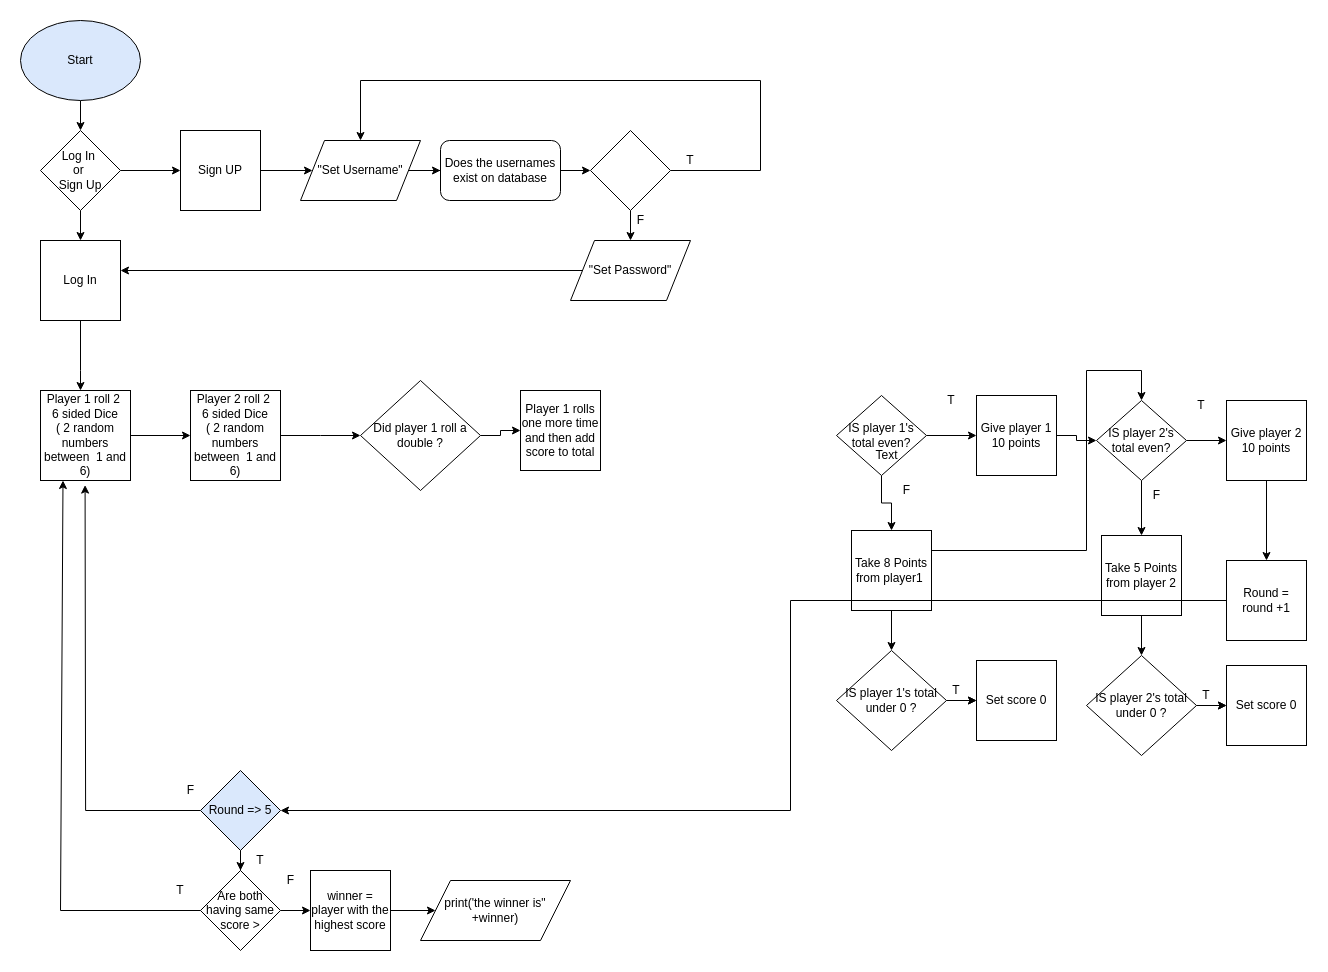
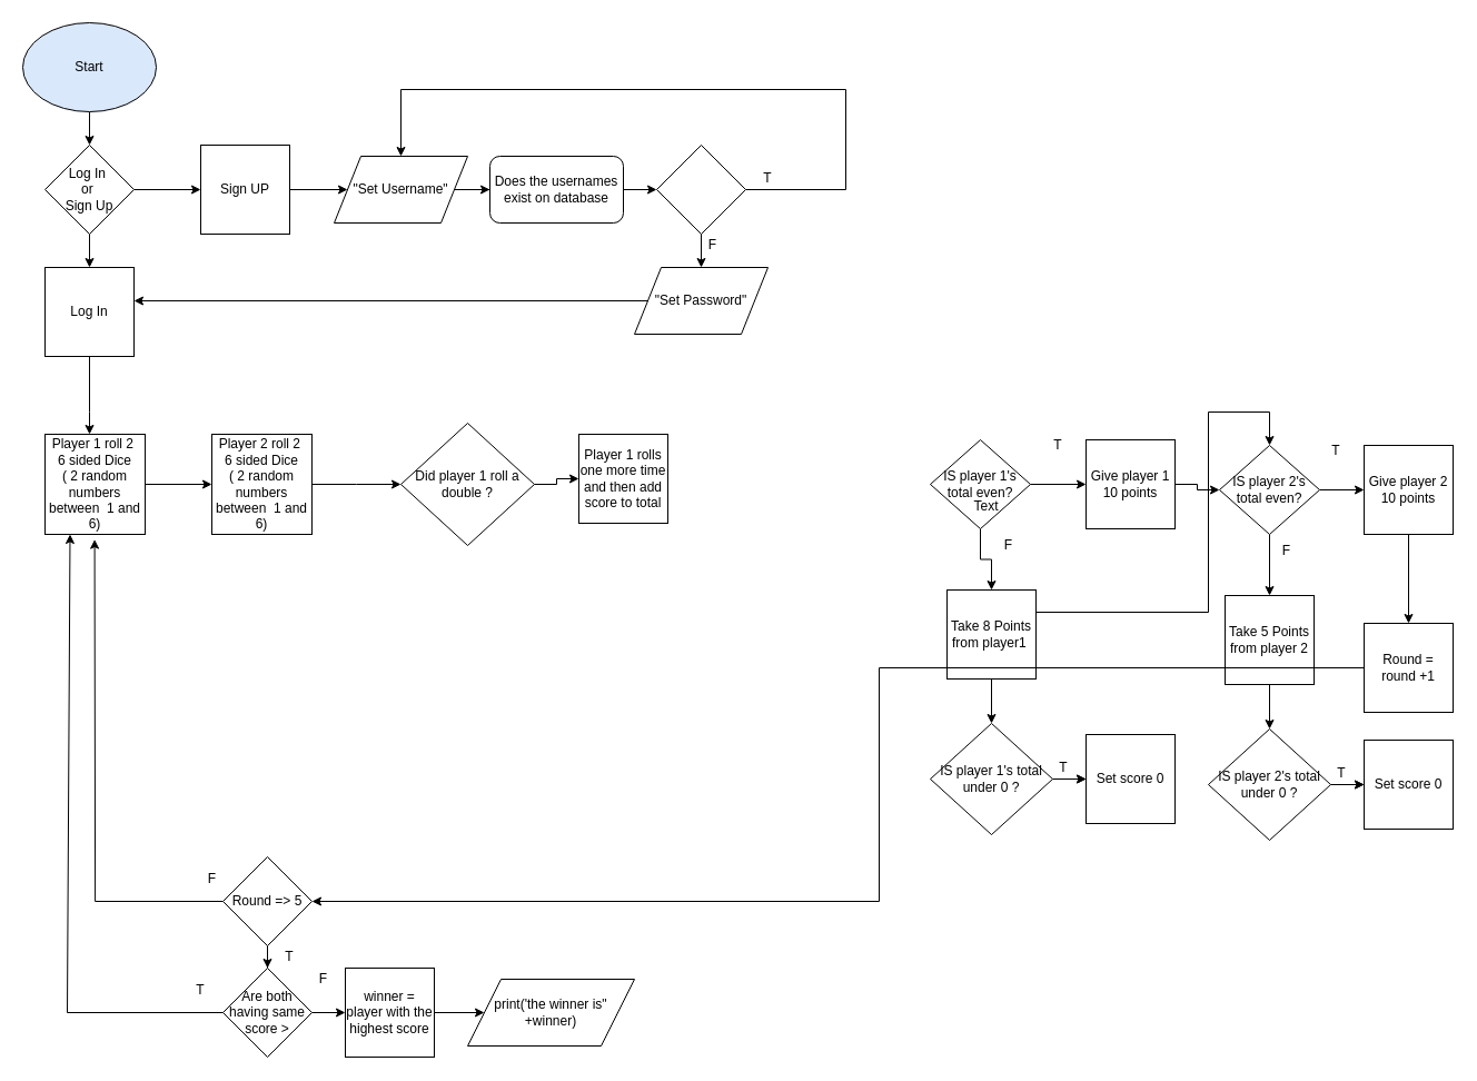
  <mxCell id="0" />
  <mxCell id="1" parent="0" />
  <mxCell id="2" value="" style="edgeStyle=orthogonalEdgeStyle;rounded=0;orthogonalLoop=1;jettySize=auto;html=1;" parent="1" source="3" target="6" edge="1"><mxGeometry relative="1" as="geometry" /></mxCell>
  <mxCell id="3" value="Start" style="ellipse;whiteSpace=wrap;html=1;fillColor=#dae8fc;" parent="1" vertex="1"><mxGeometry x="20" y="20" width="120" height="80" as="geometry" /></mxCell>
  <mxCell id="4" value="" style="edgeStyle=orthogonalEdgeStyle;rounded=0;orthogonalLoop=1;jettySize=auto;html=1;" parent="1" source="6" target="8" edge="1"><mxGeometry relative="1" as="geometry" /></mxCell>
  <mxCell id="5" value="" style="edgeStyle=orthogonalEdgeStyle;rounded=0;orthogonalLoop=1;jettySize=auto;html=1;" parent="1" source="6" target="10" edge="1"><mxGeometry relative="1" as="geometry" /></mxCell>
  <mxCell id="6" value="Log In&amp;nbsp;&lt;br&gt;or&amp;nbsp;&lt;br&gt;Sign Up" style="rhombus;whiteSpace=wrap;html=1;" parent="1" vertex="1"><mxGeometry x="40" y="130" width="80" height="80" as="geometry" /></mxCell>
  <mxCell id="7" value="" style="edgeStyle=orthogonalEdgeStyle;rounded=0;orthogonalLoop=1;jettySize=auto;html=1;" parent="1" source="8" target="12" edge="1"><mxGeometry relative="1" as="geometry" /></mxCell>
  <mxCell id="8" value="Sign UP" style="whiteSpace=wrap;html=1;aspect=fixed;" parent="1" vertex="1"><mxGeometry x="180" y="130" width="80" height="80" as="geometry" /></mxCell>
  <mxCell id="9" value="" style="edgeStyle=orthogonalEdgeStyle;rounded=0;orthogonalLoop=1;jettySize=auto;html=1;" parent="1" source="10" target="23" edge="1"><mxGeometry relative="1" as="geometry"><Array as="points"><mxPoint x="80" y="370" /><mxPoint x="80" y="370" /></Array></mxGeometry></mxCell>
  <mxCell id="10" value="Log In" style="whiteSpace=wrap;html=1;aspect=fixed;" parent="1" vertex="1"><mxGeometry x="40" y="240" width="80" height="80" as="geometry" /></mxCell>
  <mxCell id="11" value="" style="edgeStyle=orthogonalEdgeStyle;rounded=0;orthogonalLoop=1;jettySize=auto;html=1;" parent="1" source="12" target="14" edge="1"><mxGeometry relative="1" as="geometry" /></mxCell>
  <mxCell id="12" value="&quot;Set Username&quot;" style="shape=parallelogram;perimeter=parallelogramPerimeter;whiteSpace=wrap;html=1;" parent="1" vertex="1"><mxGeometry x="300" y="140" width="120" height="60" as="geometry" /></mxCell>
  <mxCell id="13" value="" style="edgeStyle=orthogonalEdgeStyle;rounded=0;orthogonalLoop=1;jettySize=auto;html=1;" parent="1" source="14" target="17" edge="1"><mxGeometry relative="1" as="geometry" /></mxCell>
  <mxCell id="14" value="&lt;span style=&quot;white-space: normal&quot;&gt;Does the usernames&lt;/span&gt;&lt;br style=&quot;white-space: normal&quot;&gt;&lt;span style=&quot;white-space: normal&quot;&gt;exist on database&lt;/span&gt;" style="rounded=1;whiteSpace=wrap;html=1;" parent="1" vertex="1"><mxGeometry x="440" y="140" width="120" height="60" as="geometry" /></mxCell>
  <mxCell id="15" style="edgeStyle=orthogonalEdgeStyle;rounded=0;orthogonalLoop=1;jettySize=auto;html=1;entryX=0.5;entryY=0;entryDx=0;entryDy=0;" parent="1" source="17" target="12" edge="1"><mxGeometry relative="1" as="geometry"><mxPoint x="720" y="80" as="targetPoint" /><Array as="points"><mxPoint x="760" y="170" /><mxPoint x="760" y="80" /><mxPoint x="360" y="80" /></Array></mxGeometry></mxCell>
  <mxCell id="16" value="" style="edgeStyle=orthogonalEdgeStyle;rounded=0;orthogonalLoop=1;jettySize=auto;html=1;" parent="1" source="17" target="21" edge="1"><mxGeometry relative="1" as="geometry" /></mxCell>
  <mxCell id="17" value="" style="rhombus;whiteSpace=wrap;html=1;" parent="1" vertex="1"><mxGeometry x="590" y="130" width="80" height="80" as="geometry" /></mxCell>
  <mxCell id="18" value="F" style="text;html=1;align=center;verticalAlign=middle;resizable=0;points=[];autosize=1;" parent="1" vertex="1"><mxGeometry x="630" y="210" width="20" height="20" as="geometry" /></mxCell>
  <mxCell id="19" value="T" style="text;html=1;strokeColor=none;fillColor=none;align=center;verticalAlign=middle;whiteSpace=wrap;rounded=0;" parent="1" vertex="1"><mxGeometry x="670" y="150" width="40" height="20" as="geometry" /></mxCell>
  <mxCell id="20" style="edgeStyle=orthogonalEdgeStyle;rounded=0;orthogonalLoop=1;jettySize=auto;html=1;entryX=1;entryY=0.375;entryDx=0;entryDy=0;entryPerimeter=0;" parent="1" source="21" target="10" edge="1"><mxGeometry relative="1" as="geometry" /></mxCell>
  <mxCell id="21" value="&quot;Set Password&quot;" style="shape=parallelogram;perimeter=parallelogramPerimeter;whiteSpace=wrap;html=1;" parent="1" vertex="1"><mxGeometry x="570" y="240" width="120" height="60" as="geometry" /></mxCell>
  <mxCell id="22" value="" style="edgeStyle=orthogonalEdgeStyle;rounded=0;orthogonalLoop=1;jettySize=auto;html=1;" parent="1" source="23" target="25" edge="1"><mxGeometry relative="1" as="geometry" /></mxCell>
  <mxCell id="23" value="Player 1 roll 2&amp;nbsp;&lt;br&gt;6 sided Dice&lt;br&gt;( 2 random numbers between&amp;nbsp; 1 and 6)" style="whiteSpace=wrap;html=1;aspect=fixed;" parent="1" vertex="1"><mxGeometry x="40" y="390" width="90" height="90" as="geometry" /></mxCell>
  <mxCell id="24" value="" style="edgeStyle=orthogonalEdgeStyle;rounded=0;orthogonalLoop=1;jettySize=auto;html=1;" edge="1" parent="1" source="25"><mxGeometry relative="1" as="geometry"><mxPoint x="360" y="435" as="targetPoint" /></mxGeometry></mxCell>
  <mxCell id="25" value="Player 2 roll 2&amp;nbsp;&lt;br&gt;6 sided Dice&lt;br&gt;( 2 random numbers between&amp;nbsp; 1 and 6)" style="whiteSpace=wrap;html=1;aspect=fixed;" parent="1" vertex="1"><mxGeometry x="190" y="390" width="90" height="90" as="geometry" /></mxCell>
  <mxCell id="26" value="" style="edgeStyle=orthogonalEdgeStyle;rounded=0;orthogonalLoop=1;jettySize=auto;html=1;" parent="1" source="28" target="33" edge="1"><mxGeometry relative="1" as="geometry" /></mxCell>
  <mxCell id="27" value="" style="edgeStyle=orthogonalEdgeStyle;rounded=0;orthogonalLoop=1;jettySize=auto;html=1;" parent="1" source="28" target="40" edge="1"><mxGeometry relative="1" as="geometry" /></mxCell>
  <mxCell id="28" value="IS player 1's total even?" style="rhombus;whiteSpace=wrap;html=1;" parent="1" vertex="1"><mxGeometry x="836" y="395" width="90" height="80" as="geometry" /></mxCell>
  <mxCell id="29" value="F" style="text;html=1;align=center;verticalAlign=middle;resizable=0;points=[];autosize=1;" parent="1" vertex="1"><mxGeometry x="896" y="480" width="20" height="20" as="geometry" /></mxCell>
  <mxCell id="30" value="T" style="text;html=1;strokeColor=none;fillColor=none;align=center;verticalAlign=middle;whiteSpace=wrap;rounded=0;" parent="1" vertex="1"><mxGeometry x="931" y="390" width="40" height="20" as="geometry" /></mxCell>
  <mxCell id="31" value="" style="edgeStyle=orthogonalEdgeStyle;rounded=0;orthogonalLoop=1;jettySize=auto;html=1;" parent="1" source="33" target="36" edge="1"><mxGeometry relative="1" as="geometry" /></mxCell>
  <mxCell id="32" value="" style="edgeStyle=orthogonalEdgeStyle;rounded=0;orthogonalLoop=1;jettySize=auto;html=1;" edge="1" parent="1" source="33" target="43"><mxGeometry relative="1" as="geometry"><mxPoint x="1011" y="570" as="targetPoint" /><Array as="points"><mxPoint x="1086" y="550" /><mxPoint x="1086" y="370" /><mxPoint x="1141" y="370" /></Array></mxGeometry></mxCell>
  <mxCell id="33" value="Take 8 Points from player1&amp;nbsp;" style="whiteSpace=wrap;html=1;aspect=fixed;" parent="1" vertex="1"><mxGeometry x="851" y="530" width="80" height="80" as="geometry" /></mxCell>
  <mxCell id="34" value="" style="edgeStyle=orthogonalEdgeStyle;rounded=0;orthogonalLoop=1;jettySize=auto;html=1;" parent="1" source="36" edge="1"><mxGeometry relative="1" as="geometry"><mxPoint x="976" y="700" as="targetPoint" /></mxGeometry></mxCell>
  <mxCell id="35" value="" style="edgeStyle=orthogonalEdgeStyle;rounded=0;orthogonalLoop=1;jettySize=auto;html=1;" parent="1" source="36" target="38" edge="1"><mxGeometry relative="1" as="geometry" /></mxCell>
  <mxCell id="36" value="IS player 1's total under 0 ?" style="rhombus;whiteSpace=wrap;html=1;" parent="1" vertex="1"><mxGeometry x="836" y="650" width="110" height="100" as="geometry" /></mxCell>
  <mxCell id="37" value="T" style="text;html=1;strokeColor=none;fillColor=none;align=center;verticalAlign=middle;whiteSpace=wrap;rounded=0;" parent="1" vertex="1"><mxGeometry x="936" y="680" width="40" height="20" as="geometry" /></mxCell>
  <mxCell id="38" value="Set score 0" style="whiteSpace=wrap;html=1;aspect=fixed;" parent="1" vertex="1"><mxGeometry x="976" y="660" width="80" height="80" as="geometry" /></mxCell>
  <mxCell id="39" value="" style="edgeStyle=orthogonalEdgeStyle;rounded=0;orthogonalLoop=1;jettySize=auto;html=1;" parent="1" source="40" target="43" edge="1"><mxGeometry relative="1" as="geometry" /></mxCell>
  <mxCell id="40" value="Give player 1 10 points" style="whiteSpace=wrap;html=1;aspect=fixed;" parent="1" vertex="1"><mxGeometry x="976" y="395" width="80" height="80" as="geometry" /></mxCell>
  <mxCell id="41" value="" style="edgeStyle=orthogonalEdgeStyle;rounded=0;orthogonalLoop=1;jettySize=auto;html=1;" parent="1" source="43" target="47" edge="1"><mxGeometry relative="1" as="geometry" /></mxCell>
  <mxCell id="42" value="" style="edgeStyle=orthogonalEdgeStyle;rounded=0;orthogonalLoop=1;jettySize=auto;html=1;" parent="1" source="43" target="54" edge="1"><mxGeometry relative="1" as="geometry" /></mxCell>
  <mxCell id="43" value="IS player 2's total even?" style="rhombus;whiteSpace=wrap;html=1;" parent="1" vertex="1"><mxGeometry x="1096" y="400" width="90" height="80" as="geometry" /></mxCell>
  <mxCell id="44" value="F" style="text;html=1;align=center;verticalAlign=middle;resizable=0;points=[];autosize=1;" parent="1" vertex="1"><mxGeometry x="1146" y="485" width="20" height="20" as="geometry" /></mxCell>
  <mxCell id="45" value="T" style="text;html=1;strokeColor=none;fillColor=none;align=center;verticalAlign=middle;whiteSpace=wrap;rounded=0;" parent="1" vertex="1"><mxGeometry x="1181" y="395" width="40" height="20" as="geometry" /></mxCell>
  <mxCell id="46" value="" style="edgeStyle=orthogonalEdgeStyle;rounded=0;orthogonalLoop=1;jettySize=auto;html=1;" parent="1" source="47" target="50" edge="1"><mxGeometry relative="1" as="geometry" /></mxCell>
  <mxCell id="47" value="Take 5 Points from player 2" style="whiteSpace=wrap;html=1;aspect=fixed;" parent="1" vertex="1"><mxGeometry x="1101" y="535" width="80" height="80" as="geometry" /></mxCell>
  <mxCell id="48" value="" style="edgeStyle=orthogonalEdgeStyle;rounded=0;orthogonalLoop=1;jettySize=auto;html=1;" parent="1" source="50" edge="1"><mxGeometry relative="1" as="geometry"><mxPoint x="1226" y="705" as="targetPoint" /></mxGeometry></mxCell>
  <mxCell id="49" value="" style="edgeStyle=orthogonalEdgeStyle;rounded=0;orthogonalLoop=1;jettySize=auto;html=1;" parent="1" source="50" target="52" edge="1"><mxGeometry relative="1" as="geometry" /></mxCell>
  <mxCell id="50" value="IS player 2's total under 0 ?" style="rhombus;whiteSpace=wrap;html=1;" parent="1" vertex="1"><mxGeometry x="1086" y="655" width="110" height="100" as="geometry" /></mxCell>
  <mxCell id="51" value="T" style="text;html=1;strokeColor=none;fillColor=none;align=center;verticalAlign=middle;whiteSpace=wrap;rounded=0;" parent="1" vertex="1"><mxGeometry x="1186" y="685" width="40" height="20" as="geometry" /></mxCell>
  <mxCell id="52" value="Set score 0" style="whiteSpace=wrap;html=1;aspect=fixed;" parent="1" vertex="1"><mxGeometry x="1226" y="665" width="80" height="80" as="geometry" /></mxCell>
  <mxCell id="53" value="" style="edgeStyle=orthogonalEdgeStyle;rounded=0;orthogonalLoop=1;jettySize=auto;html=1;" parent="1" source="54" target="56" edge="1"><mxGeometry relative="1" as="geometry" /></mxCell>
  <mxCell id="54" value="Give player 2 10 points" style="whiteSpace=wrap;html=1;aspect=fixed;" parent="1" vertex="1"><mxGeometry x="1226" y="400" width="80" height="80" as="geometry" /></mxCell>
  <mxCell id="55" style="edgeStyle=orthogonalEdgeStyle;rounded=0;orthogonalLoop=1;jettySize=auto;html=1;entryX=1;entryY=0.5;entryDx=0;entryDy=0;" parent="1" source="56" target="59" edge="1"><mxGeometry relative="1" as="geometry"><Array as="points"><mxPoint x="790" y="810" /></Array></mxGeometry></mxCell>
  <mxCell id="56" value="Round = round +1" style="whiteSpace=wrap;html=1;aspect=fixed;" parent="1" vertex="1"><mxGeometry x="1226" y="560" width="80" height="80" as="geometry" /></mxCell>
  <mxCell id="57" value="" style="edgeStyle=orthogonalEdgeStyle;rounded=0;orthogonalLoop=1;jettySize=auto;html=1;" parent="1" source="59" edge="1"><mxGeometry relative="1" as="geometry"><mxPoint x="84.588" y="484.588" as="targetPoint" /></mxGeometry></mxCell>
  <mxCell id="58" value="" style="edgeStyle=orthogonalEdgeStyle;rounded=0;orthogonalLoop=1;jettySize=auto;html=1;" edge="1" parent="1" source="59" target="63"><mxGeometry relative="1" as="geometry" /></mxCell>
- <mxCell id="59" value="Round =&amp;gt; 5" style="rhombus;whiteSpace=wrap;html=1;fillColor=#dae8fc;" parent="1" vertex="1"><mxGeometry x="200" y="770" width="80" height="80" as="geometry" /></mxCell>
+ <mxCell id="59" value="Round =&amp;gt; 5" style="rhombus;whiteSpace=wrap;html=1;" parent="1" vertex="1"><mxGeometry x="200" y="770" width="80" height="80" as="geometry" /></mxCell>
  <mxCell id="60" value="F" style="text;html=1;align=center;verticalAlign=middle;resizable=0;points=[];autosize=1;" parent="1" vertex="1"><mxGeometry x="180" y="780" width="20" height="20" as="geometry" /></mxCell>
  <mxCell id="61" value="T" style="text;html=1;strokeColor=none;fillColor=none;align=center;verticalAlign=middle;whiteSpace=wrap;rounded=0;" parent="1" vertex="1"><mxGeometry x="240" y="850" width="40" height="20" as="geometry" /></mxCell>
  <mxCell id="62" value="" style="edgeStyle=orthogonalEdgeStyle;rounded=0;orthogonalLoop=1;jettySize=auto;html=1;" edge="1" parent="1" source="63" target="69"><mxGeometry relative="1" as="geometry" /></mxCell>
  <mxCell id="63" value="Are both having same score &amp;gt;" style="rhombus;whiteSpace=wrap;html=1;" vertex="1" parent="1"><mxGeometry x="200" y="870" width="80" height="80" as="geometry" /></mxCell>
  <mxCell id="64" value="T" style="text;html=1;strokeColor=none;fillColor=none;align=center;verticalAlign=middle;whiteSpace=wrap;rounded=0;" vertex="1" parent="1"><mxGeometry x="160" y="880" width="40" height="20" as="geometry" /></mxCell>
  <mxCell id="65" value="F" style="text;html=1;align=center;verticalAlign=middle;resizable=0;points=[];autosize=1;" vertex="1" parent="1"><mxGeometry x="280" y="870" width="20" height="20" as="geometry" /></mxCell>
  <mxCell id="66" value="" style="endArrow=none;html=1;entryX=0;entryY=0.5;entryDx=0;entryDy=0;" edge="1" parent="1" target="63"><mxGeometry width="50" height="50" relative="1" as="geometry"><mxPoint x="60" y="910" as="sourcePoint" /><mxPoint x="70" y="970" as="targetPoint" /></mxGeometry></mxCell>
  <mxCell id="67" value="" style="endArrow=classic;html=1;entryX=0.25;entryY=1;entryDx=0;entryDy=0;" edge="1" parent="1" target="23"><mxGeometry width="50" height="50" relative="1" as="geometry"><mxPoint x="60" y="910" as="sourcePoint" /><mxPoint x="60" y="570" as="targetPoint" /></mxGeometry></mxCell>
  <mxCell id="68" value="" style="edgeStyle=orthogonalEdgeStyle;rounded=0;orthogonalLoop=1;jettySize=auto;html=1;" edge="1" parent="1" source="69" target="70"><mxGeometry relative="1" as="geometry" /></mxCell>
  <mxCell id="69" value="winner = player with the highest score" style="whiteSpace=wrap;html=1;aspect=fixed;" vertex="1" parent="1"><mxGeometry x="310" y="870" width="80" height="80" as="geometry" /></mxCell>
  <mxCell id="70" value="print('the winner is&quot; +winner)" style="shape=parallelogram;perimeter=parallelogramPerimeter;whiteSpace=wrap;html=1;" vertex="1" parent="1"><mxGeometry x="420" y="880" width="150" height="60" as="geometry" /></mxCell>
  <mxCell id="71" value="Text" style="text;html=1;align=center;verticalAlign=middle;resizable=0;points=[];autosize=1;" vertex="1" parent="1"><mxGeometry x="866" y="445" width="40" height="20" as="geometry" /></mxCell>
  <mxCell id="72" value="" style="edgeStyle=orthogonalEdgeStyle;rounded=0;orthogonalLoop=1;jettySize=auto;html=1;" edge="1" parent="1" source="73" target="74"><mxGeometry relative="1" as="geometry" /></mxCell>
  <mxCell id="73" value="Did player 1 roll a double ?" style="rhombus;whiteSpace=wrap;html=1;" vertex="1" parent="1"><mxGeometry x="360" y="380" width="120" height="110" as="geometry" /></mxCell>
  <mxCell id="74" value="Player 1 rolls one more time and then add score to total" style="whiteSpace=wrap;html=1;aspect=fixed;" vertex="1" parent="1"><mxGeometry x="520" y="390" width="80" height="80" as="geometry" /></mxCell>
